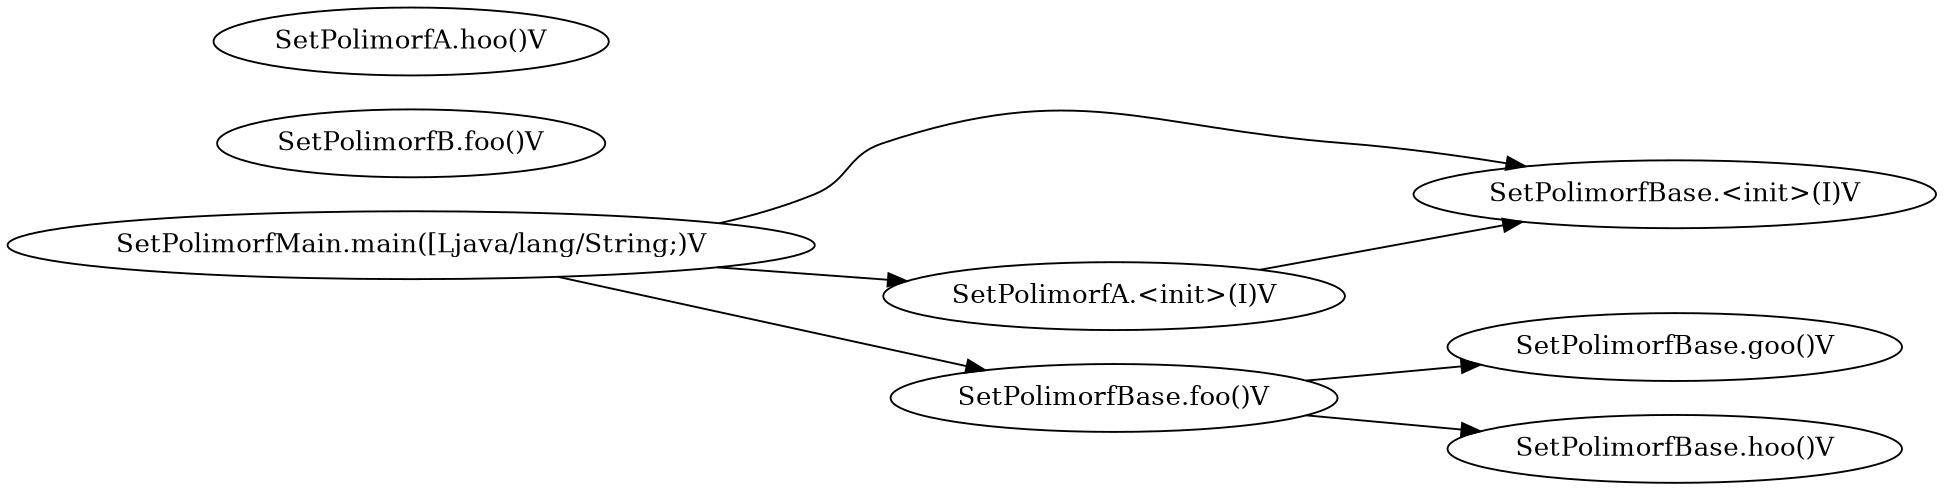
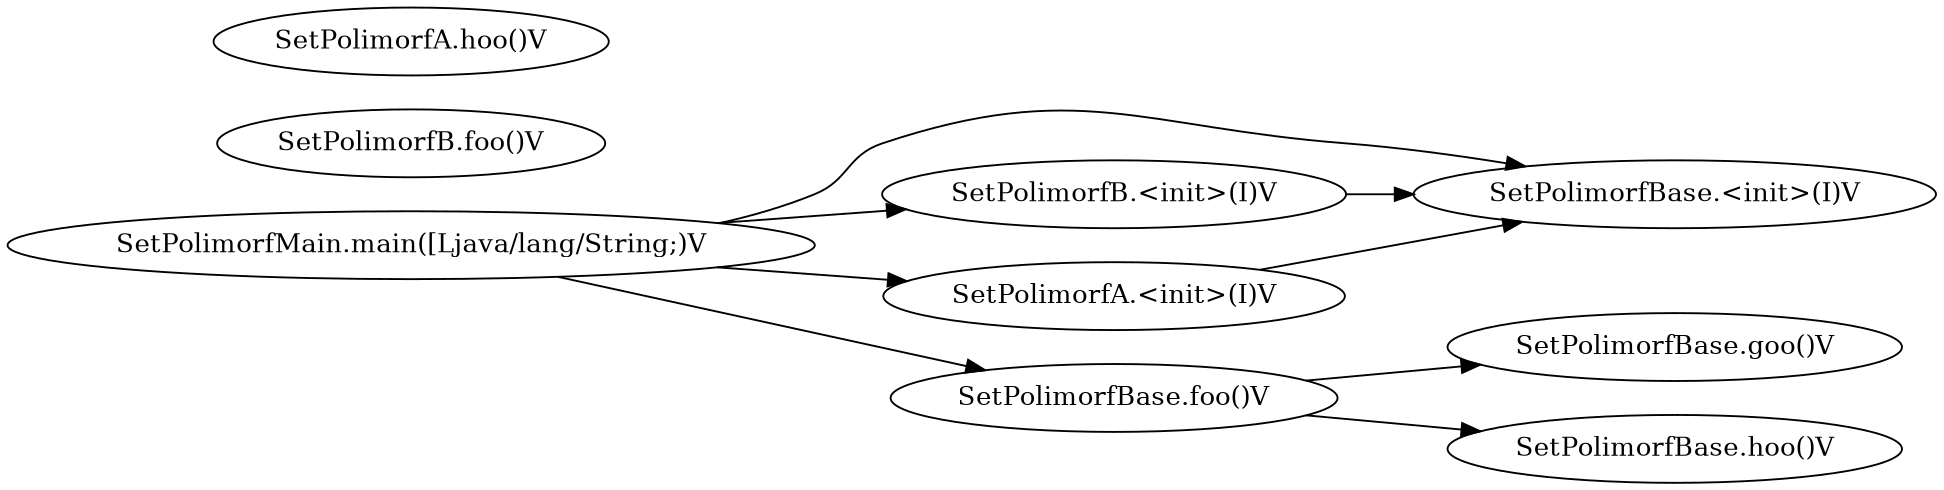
  digraph {
    rankdir=LR
    n1 [label="SetPolimorfBase.<init>(I)V"]
    n2 [label="SetPolimorfBase.foo()V"]
    n3 [label="SetPolimorfBase.goo()V"]
    n4 [label="SetPolimorfBase.hoo()V"]
+   n5 [label="SetPolimorfB.<init>(I)V"]
    n6 [label="SetPolimorfB.foo()V"]
    n7 [label="SetPolimorfA.<init>(I)V"]
    n8 [label="SetPolimorfA.hoo()V"]
    n9 [label="SetPolimorfMain.main([Ljava/lang/String;)V"]
    n2 -> n3
    n2 -> n4
+   n5 -> n1
    n7 -> n1
    n9 -> n1
    n9 -> n2
+   n9 -> n5
    n9 -> n7
  }
